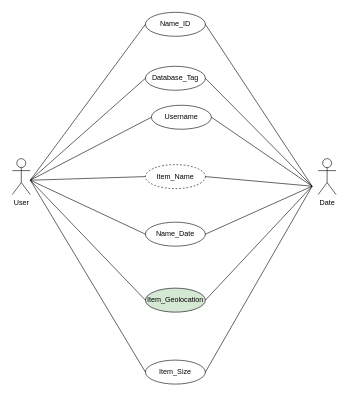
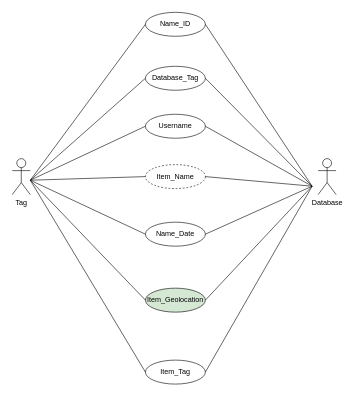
  <mxCell id="0" />
  <mxCell id="1" parent="0" />
- <mxCell id="2" value="Date" style="shape=umlActor;verticalLabelPosition=bottom;verticalAlign=top;html=1;outlineConnect=0;" vertex="1" parent="1"><mxGeometry x="530" y="264" width="30" height="60" as="geometry" /></mxCell>
- <mxCell id="3" value="User" style="shape=umlActor;verticalLabelPosition=bottom;verticalAlign=top;html=1;outlineConnect=0;" vertex="1" parent="1"><mxGeometry x="20" y="264" width="30" height="60" as="geometry" /></mxCell>
+ <mxCell id="2" value="Database" style="shape=umlActor;verticalLabelPosition=bottom;verticalAlign=top;html=1;outlineConnect=0;" vertex="1" parent="1"><mxGeometry x="530" y="264" width="30" height="60" as="geometry" /></mxCell>
+ <mxCell id="3" value="Tag" style="shape=umlActor;verticalLabelPosition=bottom;verticalAlign=top;html=1;outlineConnect=0;" vertex="1" parent="1"><mxGeometry x="20" y="264" width="30" height="60" as="geometry" /></mxCell>
  <mxCell id="4" value="Name_ID" style="ellipse;whiteSpace=wrap;html=1;align=center;newEdgeStyle={&quot;edgeStyle&quot;:&quot;entityRelationEdgeStyle&quot;,&quot;startArrow&quot;:&quot;none&quot;,&quot;endArrow&quot;:&quot;none&quot;,&quot;segment&quot;:10,&quot;curved&quot;:1};treeFolding=1;treeMoving=1;" vertex="1" parent="1"><mxGeometry x="242" y="20" width="100" height="40" as="geometry" /></mxCell>
- <mxCell id="5" value="Username" style="ellipse;whiteSpace=wrap;html=1;align=center;newEdgeStyle={&quot;edgeStyle&quot;:&quot;entityRelationEdgeStyle&quot;,&quot;startArrow&quot;:&quot;none&quot;,&quot;endArrow&quot;:&quot;none&quot;,&quot;segment&quot;:10,&quot;curved&quot;:1};treeFolding=1;treeMoving=1;" vertex="1" parent="1"><mxGeometry x="252" y="175" width="100" height="40" as="geometry" /></mxCell>
+ <mxCell id="5" value="Username" style="ellipse;whiteSpace=wrap;html=1;align=center;newEdgeStyle={&quot;edgeStyle&quot;:&quot;entityRelationEdgeStyle&quot;,&quot;startArrow&quot;:&quot;none&quot;,&quot;endArrow&quot;:&quot;none&quot;,&quot;segment&quot;:10,&quot;curved&quot;:1};treeFolding=1;treeMoving=1;" vertex="1" parent="1"><mxGeometry x="242" y="190" width="100" height="40" as="geometry" /></mxCell>
  <mxCell id="6" value="Name_Date" style="ellipse;whiteSpace=wrap;html=1;align=center;newEdgeStyle={&quot;edgeStyle&quot;:&quot;entityRelationEdgeStyle&quot;,&quot;startArrow&quot;:&quot;none&quot;,&quot;endArrow&quot;:&quot;none&quot;,&quot;segment&quot;:10,&quot;curved&quot;:1};treeFolding=1;treeMoving=1;" vertex="1" parent="1"><mxGeometry x="242" y="370" width="100" height="40" as="geometry" /></mxCell>
  <mxCell id="7" value="Item_Name" style="ellipse;whiteSpace=wrap;html=1;align=center;newEdgeStyle={&quot;edgeStyle&quot;:&quot;entityRelationEdgeStyle&quot;,&quot;startArrow&quot;:&quot;none&quot;,&quot;endArrow&quot;:&quot;none&quot;,&quot;segment&quot;:10,&quot;curved&quot;:1};treeFolding=1;treeMoving=1;dashed=1;" vertex="1" parent="1"><mxGeometry x="242" y="274" width="100" height="40" as="geometry" /></mxCell>
- <mxCell id="8" value="Item_Size" style="ellipse;whiteSpace=wrap;html=1;align=center;newEdgeStyle={&quot;edgeStyle&quot;:&quot;entityRelationEdgeStyle&quot;,&quot;startArrow&quot;:&quot;none&quot;,&quot;endArrow&quot;:&quot;none&quot;,&quot;segment&quot;:10,&quot;curved&quot;:1};treeFolding=1;treeMoving=1;" vertex="1" parent="1"><mxGeometry x="242" y="600" width="100" height="40" as="geometry" /></mxCell>
+ <mxCell id="8" value="Item_Tag" style="ellipse;whiteSpace=wrap;html=1;align=center;newEdgeStyle={&quot;edgeStyle&quot;:&quot;entityRelationEdgeStyle&quot;,&quot;startArrow&quot;:&quot;none&quot;,&quot;endArrow&quot;:&quot;none&quot;,&quot;segment&quot;:10,&quot;curved&quot;:1};treeFolding=1;treeMoving=1;" vertex="1" parent="1"><mxGeometry x="242" y="600" width="100" height="40" as="geometry" /></mxCell>
  <mxCell id="9" value="Item_Geolocation" style="ellipse;whiteSpace=wrap;html=1;align=center;newEdgeStyle={&quot;edgeStyle&quot;:&quot;entityRelationEdgeStyle&quot;,&quot;startArrow&quot;:&quot;none&quot;,&quot;endArrow&quot;:&quot;none&quot;,&quot;segment&quot;:10,&quot;curved&quot;:1};treeFolding=1;treeMoving=1;fillColor=#d5e8d4;" vertex="1" parent="1"><mxGeometry x="242" y="480" width="100" height="40" as="geometry" /></mxCell>
  <mxCell id="10" value="Database_Tag" style="ellipse;whiteSpace=wrap;html=1;align=center;newEdgeStyle={&quot;edgeStyle&quot;:&quot;entityRelationEdgeStyle&quot;,&quot;startArrow&quot;:&quot;none&quot;,&quot;endArrow&quot;:&quot;none&quot;,&quot;segment&quot;:10,&quot;curved&quot;:1};treeFolding=1;treeMoving=1;" vertex="1" parent="1"><mxGeometry x="242" y="110" width="100" height="40" as="geometry" /></mxCell>
  <mxCell id="11" value="" style="endArrow=none;html=1;rounded=0;fontSize=4;exitX=1;exitY=0.5;exitDx=0;exitDy=0;" edge="1" parent="1" source="5"><mxGeometry relative="1" as="geometry"><mxPoint x="440" y="390" as="sourcePoint" /><mxPoint x="520" y="310" as="targetPoint" /></mxGeometry></mxCell>
  <mxCell id="12" value="" style="endArrow=none;html=1;rounded=0;fontSize=4;exitX=1;exitY=0.5;exitDx=0;exitDy=0;" edge="1" parent="1" source="7"><mxGeometry relative="1" as="geometry"><mxPoint x="352" y="300" as="sourcePoint" /><mxPoint x="520" y="310" as="targetPoint" /></mxGeometry></mxCell>
  <mxCell id="13" value="" style="endArrow=none;html=1;rounded=0;fontSize=4;exitX=1;exitY=0.5;exitDx=0;exitDy=0;" edge="1" parent="1" source="6"><mxGeometry relative="1" as="geometry"><mxPoint x="362" y="310" as="sourcePoint" /><mxPoint x="520" y="310" as="targetPoint" /></mxGeometry></mxCell>
  <mxCell id="14" value="" style="endArrow=none;html=1;rounded=0;fontSize=4;exitX=0;exitY=0.5;exitDx=0;exitDy=0;" edge="1" parent="1" source="6"><mxGeometry x="50" y="340" as="geometry"><mxPoint x="228" y="400" as="sourcePoint" /><mxPoint x="50" y="300" as="targetPoint" /></mxGeometry></mxCell>
  <mxCell id="15" value="" style="endArrow=none;html=1;rounded=0;fontSize=4;exitX=0;exitY=0.5;exitDx=0;exitDy=0;" edge="1" parent="1" source="7"><mxGeometry x="50" y="340" as="geometry"><mxPoint x="228" y="316" as="sourcePoint" /><mxPoint x="50" y="300" as="targetPoint" /></mxGeometry></mxCell>
  <mxCell id="16" value="" style="endArrow=none;html=1;rounded=0;fontSize=4;exitX=0;exitY=0.5;exitDx=0;exitDy=0;" edge="1" parent="1" source="5"><mxGeometry x="50" y="340" as="geometry"><mxPoint x="228" y="220" as="sourcePoint" /><mxPoint x="50" y="300" as="targetPoint" /></mxGeometry></mxCell>
  <mxCell id="17" value="" style="endArrow=none;html=1;rounded=0;fontSize=4;exitX=1;exitY=0.5;exitDx=0;exitDy=0;" edge="1" parent="1" source="9"><mxGeometry relative="1" as="geometry"><mxPoint x="440" y="390" as="sourcePoint" /><mxPoint x="520" y="310" as="targetPoint" /></mxGeometry></mxCell>
  <mxCell id="18" value="" style="endArrow=none;html=1;rounded=0;fontSize=4;entryX=0;entryY=0.5;entryDx=0;entryDy=0;" edge="1" parent="1" target="9"><mxGeometry relative="1" as="geometry"><mxPoint x="50" y="300" as="sourcePoint" /><mxPoint x="210" y="420" as="targetPoint" /></mxGeometry></mxCell>
  <mxCell id="19" value="" style="endArrow=none;html=1;rounded=0;fontSize=4;entryX=0;entryY=0.5;entryDx=0;entryDy=0;" edge="1" parent="1" target="8"><mxGeometry relative="1" as="geometry"><mxPoint x="50" y="300" as="sourcePoint" /><mxPoint x="230" y="580" as="targetPoint" /></mxGeometry></mxCell>
  <mxCell id="20" value="" style="endArrow=none;html=1;rounded=0;fontSize=4;exitX=1;exitY=0.5;exitDx=0;exitDy=0;" edge="1" parent="1" source="8"><mxGeometry relative="1" as="geometry"><mxPoint x="490" y="600" as="sourcePoint" /><mxPoint x="520" y="310" as="targetPoint" /></mxGeometry></mxCell>
  <mxCell id="21" value="" style="endArrow=none;html=1;rounded=0;fontSize=4;entryX=0;entryY=0.5;entryDx=0;entryDy=0;" edge="1" parent="1" target="10"><mxGeometry relative="1" as="geometry"><mxPoint x="50" y="300" as="sourcePoint" /><mxPoint x="200" y="150" as="targetPoint" /></mxGeometry></mxCell>
  <mxCell id="22" value="" style="endArrow=none;html=1;rounded=0;fontSize=4;entryX=0;entryY=0.5;entryDx=0;entryDy=0;" edge="1" parent="1" target="4"><mxGeometry relative="1" as="geometry"><mxPoint x="50" y="300" as="sourcePoint" /><mxPoint x="252" y="140" as="targetPoint" /></mxGeometry></mxCell>
  <mxCell id="23" value="" style="endArrow=none;html=1;rounded=0;fontSize=4;exitX=1;exitY=0.5;exitDx=0;exitDy=0;" edge="1" parent="1" source="4"><mxGeometry relative="1" as="geometry"><mxPoint x="60" y="170" as="sourcePoint" /><mxPoint x="520" y="310" as="targetPoint" /></mxGeometry></mxCell>
  <mxCell id="24" value="" style="endArrow=none;html=1;rounded=0;fontSize=4;exitX=1;exitY=0.5;exitDx=0;exitDy=0;" edge="1" parent="1"><mxGeometry relative="1" as="geometry"><mxPoint x="342" y="130" as="sourcePoint" /><mxPoint x="520" y="310" as="targetPoint" /></mxGeometry></mxCell>
